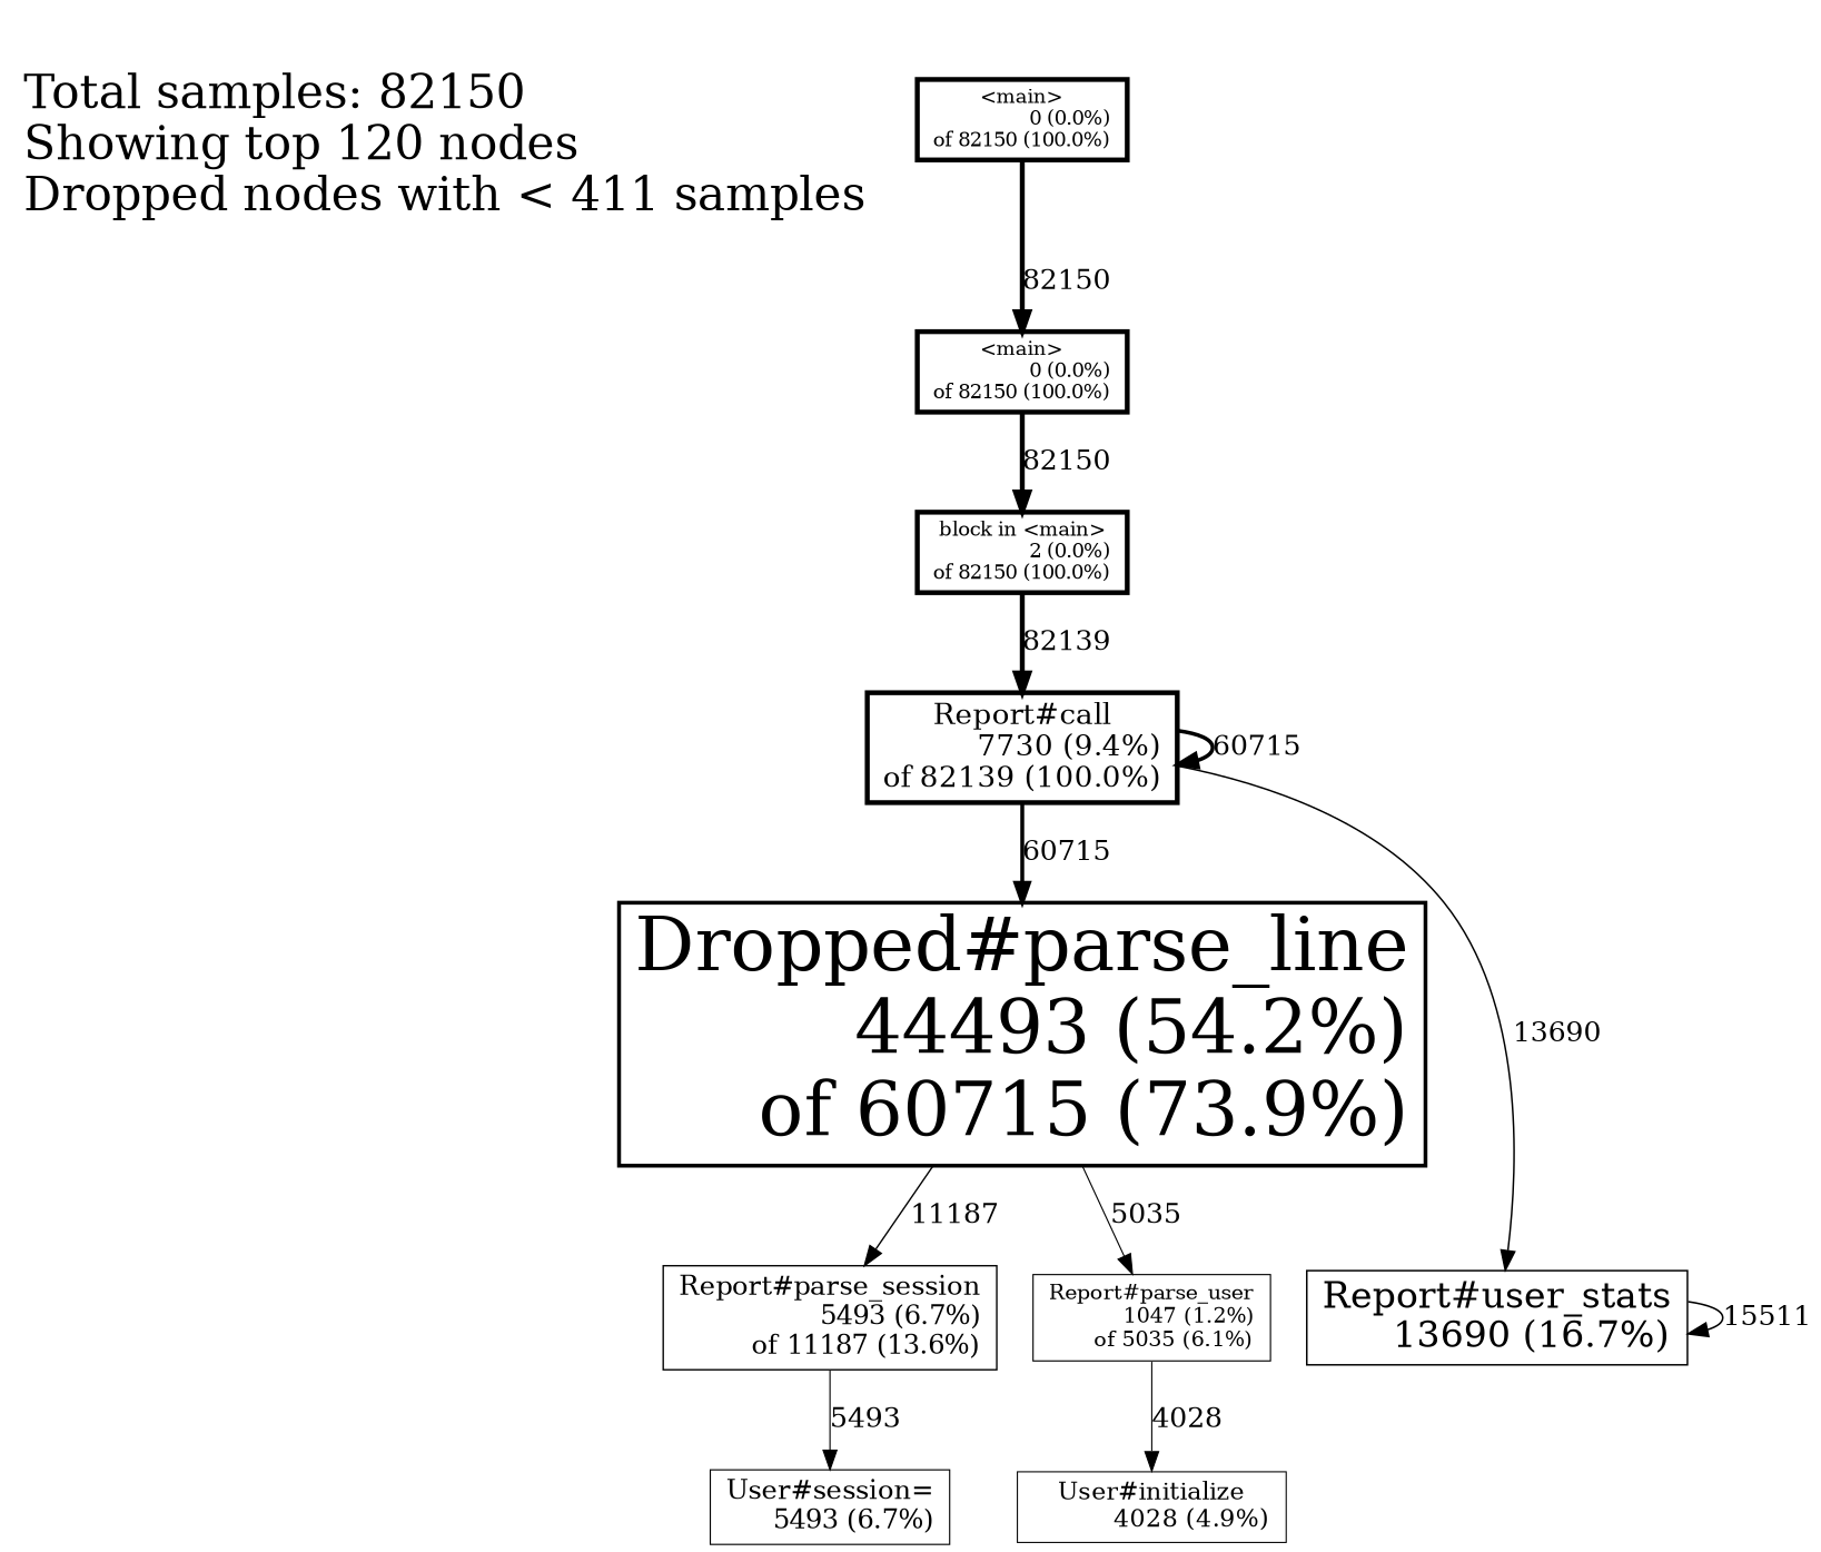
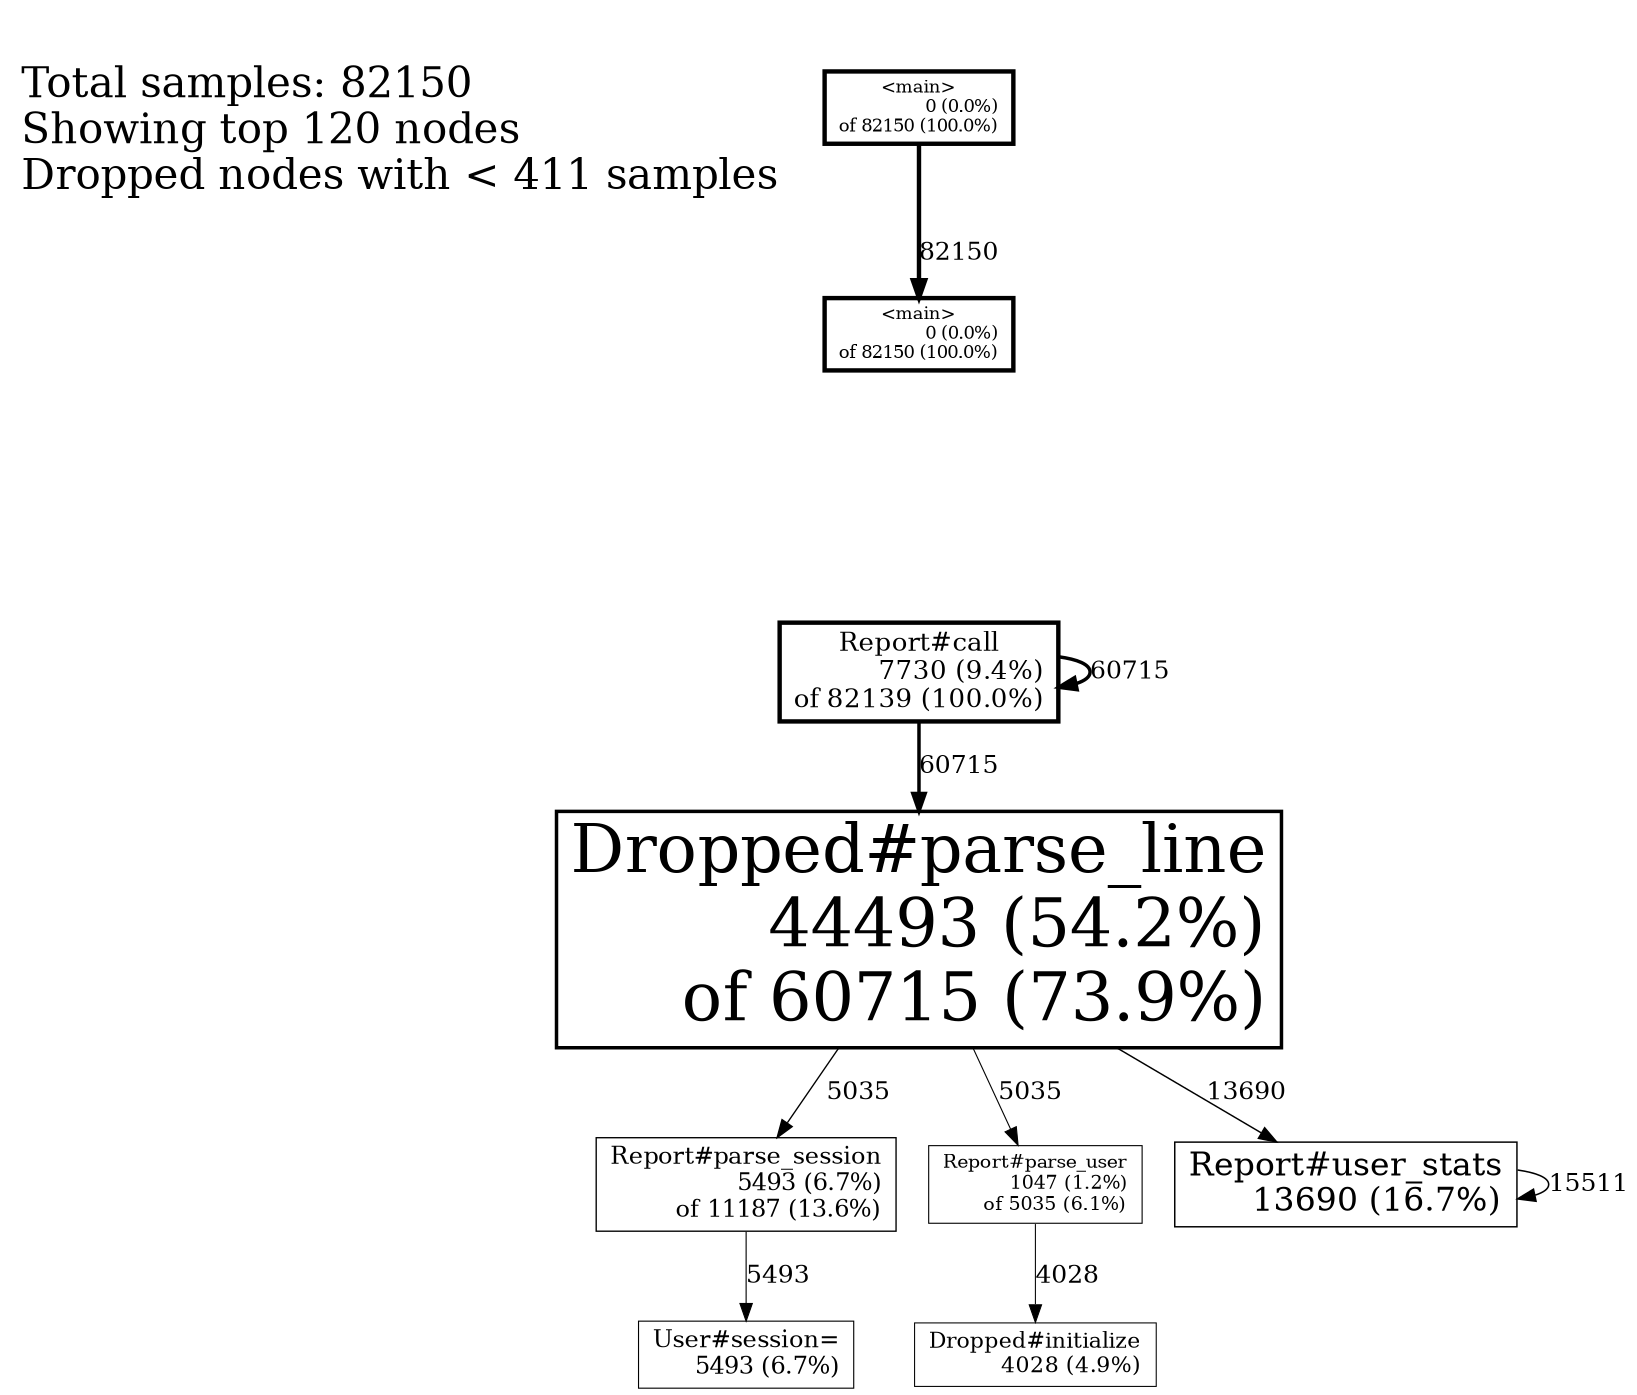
  digraph {
    node [fontsize=10.0 shape=box penwidth=2.5]
    edge [penwidth=2.5 weight=82150]
    n1 [fontsize=24 label="\nTotal samples: 82150\lShowing top 120 nodes\lDropped nodes with < 411 samples\l" shape=plaintext penwidth=""]
    n2 [label="<main>\n0 (0.0%)\rof 82150 (100.0%)\r"]
-   n3 [fontsize=10.00125862495224 label="block in <main>\n2 (0.0%)\rof 82150 (100.0%)\r"]
    n4 [fontsize=14.864585440406355 label="Report#call\n7730 (9.4%)\rof 82139 (100.0%)\r" penwidth=2.4997321972002435]
    n5 [label="<main>\n0 (0.0%)\rof 82150 (100.0%)\r"]
    n6 [fontsize=38.0 label="Dropped#parse_line\n44493 (54.2%)\rof 60715 (73.9%)\r" penwidth=1.978149726110773]
    n7 [fontsize=18.615287798080598 label="Report#user_stats\n13690 (16.7%)\r" penwidth=0.833292757151552]
    n8 [fontsize=13.456813431326276 label="Report#parse_session\n5493 (6.7%)\rof 11187 (13.6%)\r" penwidth=0.7723554473524041]
    n9 [fontsize=10.633717663452678 label="Report#parse_user\n1047 (1.2%)\rof 5035 (6.1%)\r" penwidth=0.6225806451612903]
    n10 [fontsize=13.456813431326276 label="User#session=\n5493 (6.7%)\r" penwidth=0.63373097991479]
-   n11 [fontsize=12.534870653810712 label="User#initialize\n4028 (4.9%)\r" penwidth=0.5980645161290322]
-   n2 -> n3 [label=82150]
-   n3 -> n4 [label=82139 penwidth=2.4997321972002435 weight=82139]
+   n11 [fontsize=12.534870653810712 label="Dropped#initialize\n4028 (4.9%)\r" penwidth=0.5980645161290322]
    n4 -> n4 [label=60715 penwidth=1.978149726110773 weight=60715]
    n4 -> n6 [label=60715 penwidth=1.978149726110773 weight=60715]
-   n4 -> n7 [label=13690 penwidth=0.833292757151552 weight=13690]
+   n6 -> n7 [label=13690 penwidth=0.833292757151552 weight=13690]
    n5 -> n2 [label=82150]
-   n6 -> n8 [label=11187 penwidth=0.7723554473524041 weight=11187]
+   n6 -> n8 [label=5035 penwidth=0.7723554473524041 weight=11187]
    n6 -> n9 [label=5035 penwidth=0.6225806451612903 weight=5035]
    n7 -> n7 [label=15511 penwidth=0.8776262933657943 weight=15511]
    n8 -> n10 [label=5493 penwidth=0.63373097991479 weight=5493]
    n9 -> n11 [label=4028 penwidth=0.5980645161290322 weight=4028]
  }
